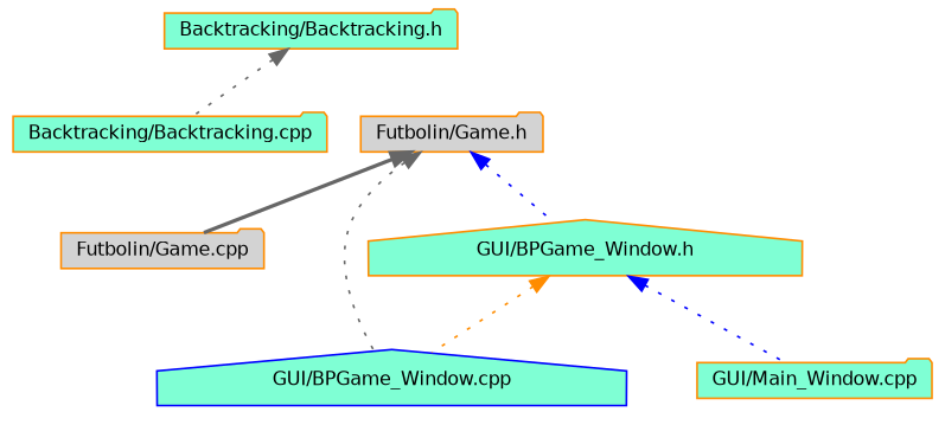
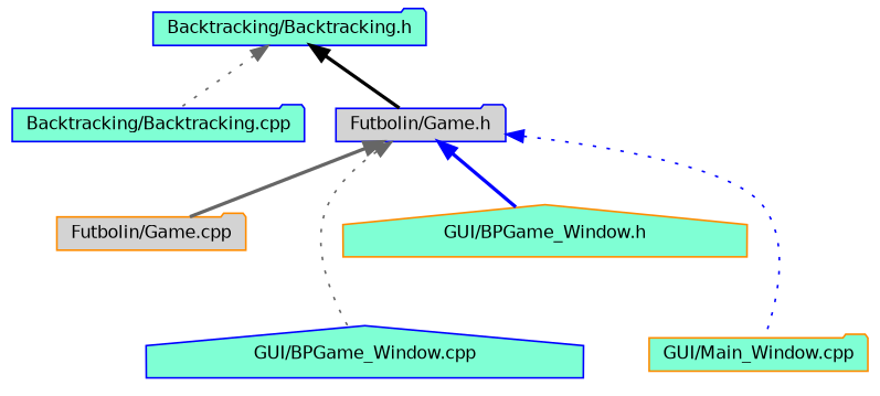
  digraph {
    node [color=darkorange fillcolor=aquamarine fontname=Helvetica fontsize=10 shape=folder style=filled]
    edge [color=gray40 dir=back fontname=Helvetica fontsize=10 labelfontname=Helvetica labelfontsize=10 style=dotted]
-   n1 [fontcolor=black height=0.2 label="Backtracking/Backtracking.h" width=0.4]
-   n2 [height=0.2 label="Backtracking/Backtracking.cpp" width=0.4]
-   n3 [fillcolor=lightgrey height=0.2 label="Futbolin/Game.h" width=0.4]
+   n1 [color=blue fontcolor=black height=0.2 label="Backtracking/Backtracking.h" width=0.4]
+   n2 [color=blue height=0.2 label="Backtracking/Backtracking.cpp" width=0.4]
+   n3 [color=blue fillcolor=lightgrey height=0.2 label="Futbolin/Game.h" width=0.4]
    n4 [fillcolor=lightgrey height=0.2 label="Futbolin/Game.cpp" width=0.4]
    n5 [height=0.2 label="GUI/BPGame_Window.h" shape=house width=0.4]
    n6 [color=blue height=0.2 label="GUI/BPGame_Window.cpp" shape=house width=0.4]
    n7 [height=0.2 label="GUI/Main_Window.cpp" width=0.4]
    n1 -> n2
+   n1 -> n3 [color=black style=bold]
    n3 -> n4 [style=bold]
-   n3 -> n5 [color=blue]
+   n3 -> n5 [color=blue style=bold]
    n3 -> n6
-   n5 -> n6 [color=darkorange]
-   n5 -> n7 [color=blue]
+   n3 -> n7 [color=blue]
  }
